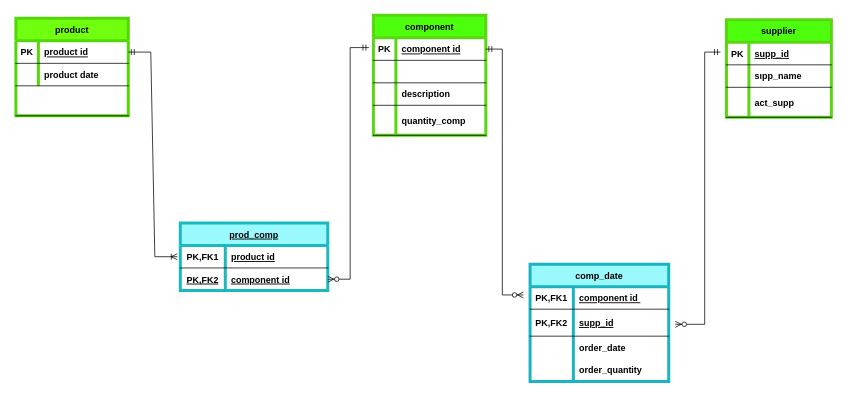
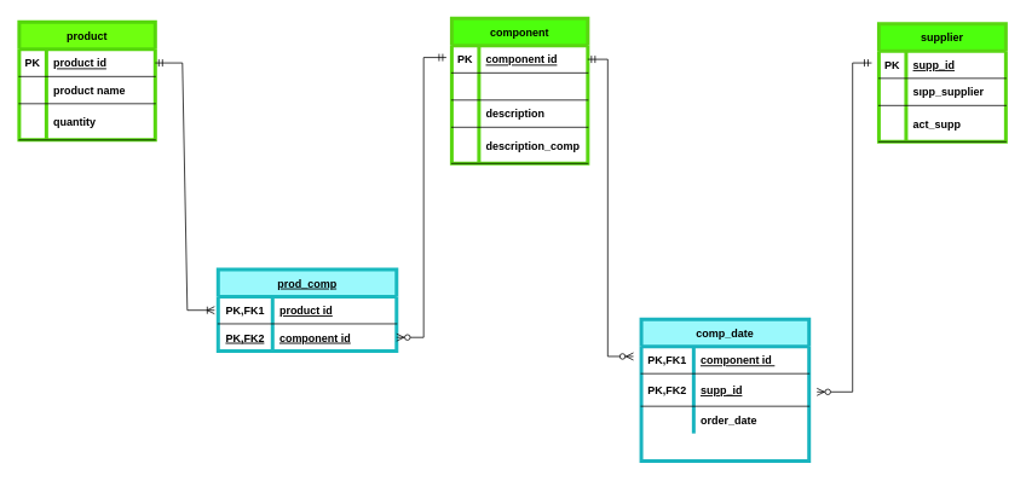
  <mxCell id="0" />
  <mxCell id="1" parent="0" />
  <mxCell id="2" value="product" style="shape=table;startSize=30;container=1;collapsible=1;childLayout=tableLayout;fixedRows=1;rowLines=0;fontStyle=1;align=center;resizeLast=1;fillColor=#6FFF0F;strokeColor=#55D60B;strokeWidth=4;perimeterSpacing=4;" parent="1" vertex="1"><mxGeometry x="20" y="24" width="150" height="130" as="geometry" /></mxCell>
  <mxCell id="3" value="" style="shape=partialRectangle;collapsible=0;dropTarget=0;pointerEvents=0;fillColor=none;points=[[0,0.5],[1,0.5]];portConstraint=eastwest;top=0;left=0;right=0;bottom=1;" parent="2" vertex="1"><mxGeometry y="30" width="150" height="30" as="geometry" /></mxCell>
  <mxCell id="4" value="PK" style="shape=partialRectangle;overflow=hidden;connectable=0;fillColor=none;top=0;left=0;bottom=0;right=0;fontStyle=1;" parent="3" vertex="1"><mxGeometry width="30" height="30" as="geometry"><mxRectangle width="30" height="30" as="alternateBounds" /></mxGeometry></mxCell>
  <mxCell id="5" value="product id" style="shape=partialRectangle;overflow=hidden;connectable=0;fillColor=none;top=0;left=0;bottom=0;right=0;align=left;spacingLeft=6;fontStyle=5;" parent="3" vertex="1"><mxGeometry x="30" width="120" height="30" as="geometry"><mxRectangle width="120" height="30" as="alternateBounds" /></mxGeometry></mxCell>
  <mxCell id="6" style="shape=partialRectangle;collapsible=0;dropTarget=0;pointerEvents=0;fillColor=none;points=[[0,0.5],[1,0.5]];portConstraint=eastwest;top=0;left=0;right=0;bottom=1;" parent="2" vertex="1"><mxGeometry y="60" width="150" height="30" as="geometry" /></mxCell>
  <mxCell id="7" style="shape=partialRectangle;overflow=hidden;connectable=0;fillColor=none;top=0;left=0;bottom=0;right=0;fontStyle=1;" parent="6" vertex="1"><mxGeometry width="30" height="30" as="geometry"><mxRectangle width="30" height="30" as="alternateBounds" /></mxGeometry></mxCell>
- <mxCell id="8" value="product date" style="shape=partialRectangle;overflow=hidden;connectable=0;fillColor=none;top=0;left=0;bottom=0;right=0;align=left;spacingLeft=6;fontStyle=1;" parent="6" vertex="1"><mxGeometry x="30" width="120" height="30" as="geometry"><mxRectangle width="120" height="30" as="alternateBounds" /></mxGeometry></mxCell>
+ <mxCell id="8" value="product name" style="shape=partialRectangle;overflow=hidden;connectable=0;fillColor=none;top=0;left=0;bottom=0;right=0;align=left;spacingLeft=6;fontStyle=1;" parent="6" vertex="1"><mxGeometry x="30" width="120" height="30" as="geometry"><mxRectangle width="120" height="30" as="alternateBounds" /></mxGeometry></mxCell>
  <mxCell id="9" style="shape=partialRectangle;collapsible=0;dropTarget=0;pointerEvents=0;fillColor=none;points=[[0,0.5],[1,0.5]];portConstraint=eastwest;top=0;left=0;right=0;bottom=1;" parent="2" vertex="1"><mxGeometry y="90" width="150" height="40" as="geometry" /></mxCell>
  <mxCell id="10" style="shape=partialRectangle;overflow=hidden;connectable=0;fillColor=none;top=0;left=0;bottom=0;right=0;fontStyle=1;" parent="9" vertex="1"><mxGeometry width="30" height="40" as="geometry"><mxRectangle width="30" height="40" as="alternateBounds" /></mxGeometry></mxCell>
+ <mxCell id="11" value="quantity" style="shape=partialRectangle;overflow=hidden;connectable=0;fillColor=none;top=0;left=0;bottom=0;right=0;align=left;spacingLeft=6;fontStyle=1;" parent="9" vertex="1"><mxGeometry x="30" width="120" height="40" as="geometry"><mxRectangle width="120" height="40" as="alternateBounds" /></mxGeometry></mxCell>
  <mxCell id="12" value="prod_comp" style="shape=table;startSize=30;container=1;collapsible=1;childLayout=tableLayout;fixedRows=1;rowLines=0;fontStyle=5;align=center;resizeLast=1;fillColor=#9AF9FC;strokeColor=#19B9BF;strokeWidth=4;perimeterSpacing=4;" parent="1" vertex="1"><mxGeometry x="239.38" y="297" width="196.75" height="90" as="geometry" /></mxCell>
  <mxCell id="13" value="" style="shape=partialRectangle;collapsible=0;dropTarget=0;pointerEvents=0;fillColor=none;points=[[0,0.5],[1,0.5]];portConstraint=eastwest;top=0;left=0;right=0;bottom=1;" parent="12" vertex="1"><mxGeometry y="30" width="196.75" height="30" as="geometry" /></mxCell>
  <mxCell id="14" value="PK,FK1" style="shape=partialRectangle;overflow=hidden;connectable=0;fillColor=none;top=0;left=0;bottom=0;right=0;fontStyle=1;" parent="13" vertex="1"><mxGeometry width="60" height="30" as="geometry"><mxRectangle width="60" height="30" as="alternateBounds" /></mxGeometry></mxCell>
  <mxCell id="15" value="product id" style="shape=partialRectangle;overflow=hidden;connectable=0;fillColor=none;top=0;left=0;bottom=0;right=0;align=left;spacingLeft=6;fontStyle=5;" parent="13" vertex="1"><mxGeometry x="60" width="136.75" height="30" as="geometry"><mxRectangle width="136.75" height="30" as="alternateBounds" /></mxGeometry></mxCell>
  <mxCell id="16" value="" style="shape=partialRectangle;collapsible=0;dropTarget=0;pointerEvents=0;fillColor=none;points=[[0,0.5],[1,0.5]];portConstraint=eastwest;top=0;left=0;right=0;bottom=0;" parent="12" vertex="1"><mxGeometry y="60" width="196.75" height="30" as="geometry" /></mxCell>
  <mxCell id="17" value="PK,FK2" style="shape=partialRectangle;overflow=hidden;connectable=0;fillColor=none;top=0;left=0;bottom=0;right=0;fontStyle=5" parent="16" vertex="1"><mxGeometry width="60" height="30" as="geometry"><mxRectangle width="60" height="30" as="alternateBounds" /></mxGeometry></mxCell>
  <mxCell id="18" value="component id" style="shape=partialRectangle;overflow=hidden;connectable=0;fillColor=none;top=0;left=0;bottom=0;right=0;align=left;spacingLeft=6;fontStyle=5" parent="16" vertex="1"><mxGeometry x="60" width="136.75" height="30" as="geometry"><mxRectangle width="136.75" height="30" as="alternateBounds" /></mxGeometry></mxCell>
  <mxCell id="19" value="supplier" style="shape=table;startSize=30;container=1;collapsible=1;childLayout=tableLayout;fixedRows=1;rowLines=0;fontStyle=1;align=center;resizeLast=1;fillColor=#4DFF0D;strokeColor=#59D611;labelBackgroundColor=none;labelBorderColor=none;swimlaneFillColor=none;strokeWidth=4;perimeterSpacing=3;" parent="1" vertex="1"><mxGeometry x="968" y="26" width="140" height="130" as="geometry" /></mxCell>
  <mxCell id="20" value="" style="shape=partialRectangle;collapsible=0;dropTarget=0;pointerEvents=0;fillColor=none;points=[[0,0.5],[1,0.5]];portConstraint=eastwest;top=0;left=0;right=0;bottom=1;" parent="19" vertex="1"><mxGeometry y="30" width="140" height="30" as="geometry" /></mxCell>
  <mxCell id="21" value="PK" style="shape=partialRectangle;overflow=hidden;connectable=0;fillColor=none;top=0;left=0;bottom=0;right=0;fontStyle=1;" parent="20" vertex="1"><mxGeometry width="30" height="30" as="geometry"><mxRectangle width="30" height="30" as="alternateBounds" /></mxGeometry></mxCell>
  <mxCell id="22" value="supp_id" style="shape=partialRectangle;overflow=hidden;connectable=0;fillColor=none;top=0;left=0;bottom=0;right=0;align=left;spacingLeft=6;fontStyle=5;" parent="20" vertex="1"><mxGeometry x="30" width="110" height="30" as="geometry"><mxRectangle width="110" height="30" as="alternateBounds" /></mxGeometry></mxCell>
  <mxCell id="23" style="shape=partialRectangle;collapsible=0;dropTarget=0;pointerEvents=0;fillColor=none;points=[[0,0.5],[1,0.5]];portConstraint=eastwest;top=0;left=0;right=0;bottom=1;" parent="19" vertex="1"><mxGeometry y="60" width="140" height="30" as="geometry" /></mxCell>
  <mxCell id="24" style="shape=partialRectangle;overflow=hidden;connectable=0;fillColor=none;top=0;left=0;bottom=0;right=0;fontStyle=1;" parent="23" vertex="1"><mxGeometry width="30" height="30" as="geometry"><mxRectangle width="30" height="30" as="alternateBounds" /></mxGeometry></mxCell>
- <mxCell id="25" value="sıpp_name" style="shape=partialRectangle;overflow=hidden;connectable=0;fillColor=none;top=0;left=0;bottom=0;right=0;align=left;spacingLeft=6;fontStyle=1;" parent="23" vertex="1"><mxGeometry x="30" width="110" height="30" as="geometry"><mxRectangle width="110" height="30" as="alternateBounds" /></mxGeometry></mxCell>
+ <mxCell id="25" value="sıpp_supplier" style="shape=partialRectangle;overflow=hidden;connectable=0;fillColor=none;top=0;left=0;bottom=0;right=0;align=left;spacingLeft=6;fontStyle=1;" parent="23" vertex="1"><mxGeometry x="30" width="110" height="30" as="geometry"><mxRectangle width="110" height="30" as="alternateBounds" /></mxGeometry></mxCell>
  <mxCell id="26" style="shape=partialRectangle;collapsible=0;dropTarget=0;pointerEvents=0;fillColor=none;points=[[0,0.5],[1,0.5]];portConstraint=eastwest;top=0;left=0;right=0;bottom=1;" parent="19" vertex="1"><mxGeometry y="90" width="140" height="40" as="geometry" /></mxCell>
  <mxCell id="27" style="shape=partialRectangle;overflow=hidden;connectable=0;fillColor=none;top=0;left=0;bottom=0;right=0;fontStyle=1;" parent="26" vertex="1"><mxGeometry width="30" height="40" as="geometry"><mxRectangle width="30" height="40" as="alternateBounds" /></mxGeometry></mxCell>
  <mxCell id="28" value="act_supp" style="shape=partialRectangle;overflow=hidden;connectable=0;fillColor=none;top=0;left=0;bottom=0;right=0;align=left;spacingLeft=6;fontStyle=1;" parent="26" vertex="1"><mxGeometry x="30" width="110" height="40" as="geometry"><mxRectangle width="110" height="40" as="alternateBounds" /></mxGeometry></mxCell>
  <mxCell id="29" value="component" style="shape=table;startSize=30;container=1;collapsible=1;childLayout=tableLayout;fixedRows=1;rowLines=0;fontStyle=1;align=center;resizeLast=1;fillColor=#4DFF0D;strokeColor=#59D611;strokeWidth=4;perimeterSpacing=4;" parent="1" vertex="1"><mxGeometry x="497" y="20" width="150" height="160" as="geometry" /></mxCell>
  <mxCell id="30" value="" style="shape=partialRectangle;collapsible=0;dropTarget=0;pointerEvents=0;fillColor=none;points=[[0,0.5],[1,0.5]];portConstraint=eastwest;top=0;left=0;right=0;bottom=1;" parent="29" vertex="1"><mxGeometry y="30" width="150" height="30" as="geometry" /></mxCell>
  <mxCell id="31" value="PK" style="shape=partialRectangle;overflow=hidden;connectable=0;fillColor=none;top=0;left=0;bottom=0;right=0;fontStyle=1;" parent="30" vertex="1"><mxGeometry width="30" height="30" as="geometry"><mxRectangle width="30" height="30" as="alternateBounds" /></mxGeometry></mxCell>
  <mxCell id="32" value="component id" style="shape=partialRectangle;overflow=hidden;connectable=0;fillColor=none;top=0;left=0;bottom=0;right=0;align=left;spacingLeft=6;fontStyle=5;" parent="30" vertex="1"><mxGeometry x="30" width="120" height="30" as="geometry"><mxRectangle width="120" height="30" as="alternateBounds" /></mxGeometry></mxCell>
  <mxCell id="33" style="shape=partialRectangle;collapsible=0;dropTarget=0;pointerEvents=0;fillColor=none;points=[[0,0.5],[1,0.5]];portConstraint=eastwest;top=0;left=0;right=0;bottom=1;" parent="29" vertex="1"><mxGeometry y="60" width="150" height="30" as="geometry" /></mxCell>
  <mxCell id="34" style="shape=partialRectangle;overflow=hidden;connectable=0;fillColor=none;top=0;left=0;bottom=0;right=0;fontStyle=1;" parent="33" vertex="1"><mxGeometry width="30" height="30" as="geometry"><mxRectangle width="30" height="30" as="alternateBounds" /></mxGeometry></mxCell>
  <mxCell id="35" style="shape=partialRectangle;collapsible=0;dropTarget=0;pointerEvents=0;fillColor=none;points=[[0,0.5],[1,0.5]];portConstraint=eastwest;top=0;left=0;right=0;bottom=1;" parent="29" vertex="1"><mxGeometry y="90" width="150" height="30" as="geometry" /></mxCell>
  <mxCell id="36" style="shape=partialRectangle;overflow=hidden;connectable=0;fillColor=none;top=0;left=0;bottom=0;right=0;fontStyle=1;" parent="35" vertex="1"><mxGeometry width="30" height="30" as="geometry"><mxRectangle width="30" height="30" as="alternateBounds" /></mxGeometry></mxCell>
  <mxCell id="37" value="description" style="shape=partialRectangle;overflow=hidden;connectable=0;fillColor=none;top=0;left=0;bottom=0;right=0;align=left;spacingLeft=6;fontStyle=1;" parent="35" vertex="1"><mxGeometry x="30" width="120" height="30" as="geometry"><mxRectangle width="120" height="30" as="alternateBounds" /></mxGeometry></mxCell>
  <mxCell id="38" style="shape=partialRectangle;collapsible=0;dropTarget=0;pointerEvents=0;fillColor=none;points=[[0,0.5],[1,0.5]];portConstraint=eastwest;top=0;left=0;right=0;bottom=1;" parent="29" vertex="1"><mxGeometry y="120" width="150" height="40" as="geometry" /></mxCell>
  <mxCell id="39" style="shape=partialRectangle;overflow=hidden;connectable=0;fillColor=none;top=0;left=0;bottom=0;right=0;fontStyle=1;" parent="38" vertex="1"><mxGeometry width="30" height="40" as="geometry"><mxRectangle width="30" height="40" as="alternateBounds" /></mxGeometry></mxCell>
- <mxCell id="40" value="quantity_comp" style="shape=partialRectangle;overflow=hidden;connectable=0;fillColor=none;top=0;left=0;bottom=0;right=0;align=left;spacingLeft=6;fontStyle=1;" parent="38" vertex="1"><mxGeometry x="30" width="120" height="40" as="geometry"><mxRectangle width="120" height="40" as="alternateBounds" /></mxGeometry></mxCell>
+ <mxCell id="40" value="description_comp" style="shape=partialRectangle;overflow=hidden;connectable=0;fillColor=none;top=0;left=0;bottom=0;right=0;align=left;spacingLeft=6;fontStyle=1;" parent="38" vertex="1"><mxGeometry x="30" width="120" height="40" as="geometry"><mxRectangle width="120" height="40" as="alternateBounds" /></mxGeometry></mxCell>
  <mxCell id="41" style="edgeStyle=elbowEdgeStyle;rounded=0;orthogonalLoop=1;jettySize=auto;html=1;fontColor=default;" parent="1" edge="1"><mxGeometry relative="1" as="geometry"><mxPoint x="426" y="425" as="targetPoint" /><mxPoint x="426" y="425" as="sourcePoint" /></mxGeometry></mxCell>
  <mxCell id="42" value="comp_date" style="shape=table;startSize=30;container=1;collapsible=1;childLayout=tableLayout;fixedRows=1;rowLines=0;fontStyle=1;align=center;resizeLast=1;fillColor=#9AF9FC;strokeColor=#19B4BF;strokeWidth=4;perimeterSpacing=4;" parent="1" vertex="1"><mxGeometry x="706" y="352" width="185" height="156.5" as="geometry" /></mxCell>
  <mxCell id="43" value="" style="shape=partialRectangle;collapsible=0;dropTarget=0;pointerEvents=0;fillColor=none;points=[[0,0.5],[1,0.5]];portConstraint=eastwest;top=0;left=0;right=0;bottom=1;" parent="42" vertex="1"><mxGeometry y="30" width="185" height="30" as="geometry" /></mxCell>
  <mxCell id="44" value="PK,FK1" style="shape=partialRectangle;overflow=hidden;connectable=0;fillColor=none;top=0;left=0;bottom=0;right=0;fontStyle=1;" parent="43" vertex="1"><mxGeometry width="57.75" height="30" as="geometry"><mxRectangle width="57.75" height="30" as="alternateBounds" /></mxGeometry></mxCell>
  <mxCell id="45" value="component id " style="shape=partialRectangle;overflow=hidden;connectable=0;fillColor=none;top=0;left=0;bottom=0;right=0;align=left;spacingLeft=6;fontStyle=5;" parent="43" vertex="1"><mxGeometry x="57.75" width="127.25" height="30" as="geometry"><mxRectangle width="127.25" height="30" as="alternateBounds" /></mxGeometry></mxCell>
  <mxCell id="46" style="shape=partialRectangle;collapsible=0;dropTarget=0;pointerEvents=0;fillColor=none;points=[[0,0.5],[1,0.5]];portConstraint=eastwest;top=0;left=0;right=0;bottom=1;" parent="42" vertex="1"><mxGeometry y="60" width="185" height="36" as="geometry" /></mxCell>
  <mxCell id="47" value="PK,FK2" style="shape=partialRectangle;overflow=hidden;connectable=0;fillColor=none;top=0;left=0;bottom=0;right=0;fontStyle=1;" parent="46" vertex="1"><mxGeometry width="57.75" height="36" as="geometry"><mxRectangle width="57.75" height="36" as="alternateBounds" /></mxGeometry></mxCell>
  <mxCell id="48" value="supp_id" style="shape=partialRectangle;overflow=hidden;connectable=0;fillColor=none;top=0;left=0;bottom=0;right=0;align=left;spacingLeft=6;fontStyle=5;" parent="46" vertex="1"><mxGeometry x="57.75" width="127.25" height="36" as="geometry"><mxRectangle width="127.25" height="36" as="alternateBounds" /></mxGeometry></mxCell>
  <mxCell id="49" style="shape=partialRectangle;collapsible=0;dropTarget=0;pointerEvents=0;fillColor=none;points=[[0,0.5],[1,0.5]];portConstraint=eastwest;top=0;left=0;right=0;bottom=0;perimeterSpacing=2;" parent="42" vertex="1"><mxGeometry y="96" width="185" height="30" as="geometry" /></mxCell>
  <mxCell id="50" style="shape=partialRectangle;overflow=hidden;connectable=0;fillColor=none;top=0;left=0;bottom=0;right=0;" parent="49" vertex="1"><mxGeometry width="57.75" height="30" as="geometry"><mxRectangle width="57.75" height="30" as="alternateBounds" /></mxGeometry></mxCell>
  <mxCell id="51" value="order_date" style="shape=partialRectangle;overflow=hidden;connectable=0;fillColor=none;top=0;left=0;bottom=0;right=0;align=left;spacingLeft=6;fontStyle=1;flipV=0;" parent="49" vertex="1"><mxGeometry x="57.75" width="127.25" height="30" as="geometry"><mxRectangle width="127.25" height="30" as="alternateBounds" /></mxGeometry></mxCell>
  <mxCell id="52" style="shape=partialRectangle;collapsible=0;dropTarget=0;pointerEvents=0;fillColor=none;points=[[0,0.5],[1,0.5]];portConstraint=eastwest;top=0;left=0;right=0;bottom=0;perimeterSpacing=2;" vertex="1" parent="42"><mxGeometry y="126" width="185" height="30" as="geometry" /></mxCell>
  <mxCell id="53" style="shape=partialRectangle;overflow=hidden;connectable=0;fillColor=none;top=0;left=0;bottom=0;right=0;" vertex="1" parent="52"><mxGeometry width="57.75" height="30" as="geometry"><mxRectangle width="57.75" height="30" as="alternateBounds" /></mxGeometry></mxCell>
- <mxCell id="54" value="order_quantity" style="shape=partialRectangle;overflow=hidden;connectable=0;fillColor=none;top=0;left=0;bottom=0;right=0;align=left;spacingLeft=6;fontStyle=1;flipV=0;" vertex="1" parent="52"><mxGeometry x="57.75" width="127.25" height="30" as="geometry"><mxRectangle width="127.25" height="30" as="alternateBounds" /></mxGeometry></mxCell>
  <mxCell id="55" value="" style="edgeStyle=entityRelationEdgeStyle;fontSize=12;html=1;endArrow=ERoneToMany;startArrow=ERmandOne;rounded=0;fontColor=default;exitX=1;exitY=0.5;exitDx=0;exitDy=0;entryX=0;entryY=0.5;entryDx=0;entryDy=0;" parent="1" source="3" target="12" edge="1"><mxGeometry width="100" height="100" relative="1" as="geometry"><mxPoint x="137" y="203" as="sourcePoint" /><mxPoint x="199" y="405" as="targetPoint" /></mxGeometry></mxCell>
  <mxCell id="56" value="" style="fontSize=12;html=1;endArrow=ERzeroToMany;startArrow=ERmandOne;rounded=0;fontColor=default;edgeStyle=elbowEdgeStyle;exitX=-0.04;exitY=0.433;exitDx=0;exitDy=0;exitPerimeter=0;" parent="1" source="30" target="16" edge="1"><mxGeometry width="100" height="100" relative="1" as="geometry"><mxPoint x="366" y="43" as="sourcePoint" /><mxPoint x="495" y="418" as="targetPoint" /><Array as="points"><mxPoint x="466" y="372" /><mxPoint x="439" y="252" /><mxPoint x="413" y="425" /><mxPoint x="381" y="248" /><mxPoint x="420" y="275" /></Array></mxGeometry></mxCell>
  <mxCell id="57" value="" style="fontSize=12;html=1;endArrow=ERzeroToMany;startArrow=ERmandOne;rounded=0;fontColor=default;edgeStyle=elbowEdgeStyle;exitX=1;exitY=0.5;exitDx=0;exitDy=0;entryX=-0.047;entryY=0.367;entryDx=0;entryDy=0;entryPerimeter=0;" parent="1" source="30" target="43" edge="1"><mxGeometry width="100" height="100" relative="1" as="geometry"><mxPoint x="701.87" y="70" as="sourcePoint" /><mxPoint x="719" y="315" as="targetPoint" /><Array as="points"><mxPoint x="669" y="321" /><mxPoint x="649.87" y="259.01" /><mxPoint x="623.87" y="432.01" /><mxPoint x="591.87" y="255.01" /><mxPoint x="630.87" y="282.01" /></Array></mxGeometry></mxCell>
  <mxCell id="58" value="" style="fontSize=12;html=1;endArrow=ERzeroToMany;startArrow=ERmandOne;rounded=0;fontColor=default;edgeStyle=elbowEdgeStyle;exitX=-0.057;exitY=0.433;exitDx=0;exitDy=0;entryX=1.047;entryY=0.56;entryDx=0;entryDy=0;entryPerimeter=0;exitPerimeter=0;" parent="1" source="20" target="46" edge="1"><mxGeometry width="100" height="100" relative="1" as="geometry"><mxPoint x="917" y="73" as="sourcePoint" /><mxPoint x="971.07" y="357.01" as="targetPoint" /><Array as="points"><mxPoint x="939" y="329" /><mxPoint x="919.87" y="267.01" /><mxPoint x="893.87" y="440.01" /><mxPoint x="861.87" y="263.01" /><mxPoint x="900.87" y="290.01" /></Array></mxGeometry></mxCell>
